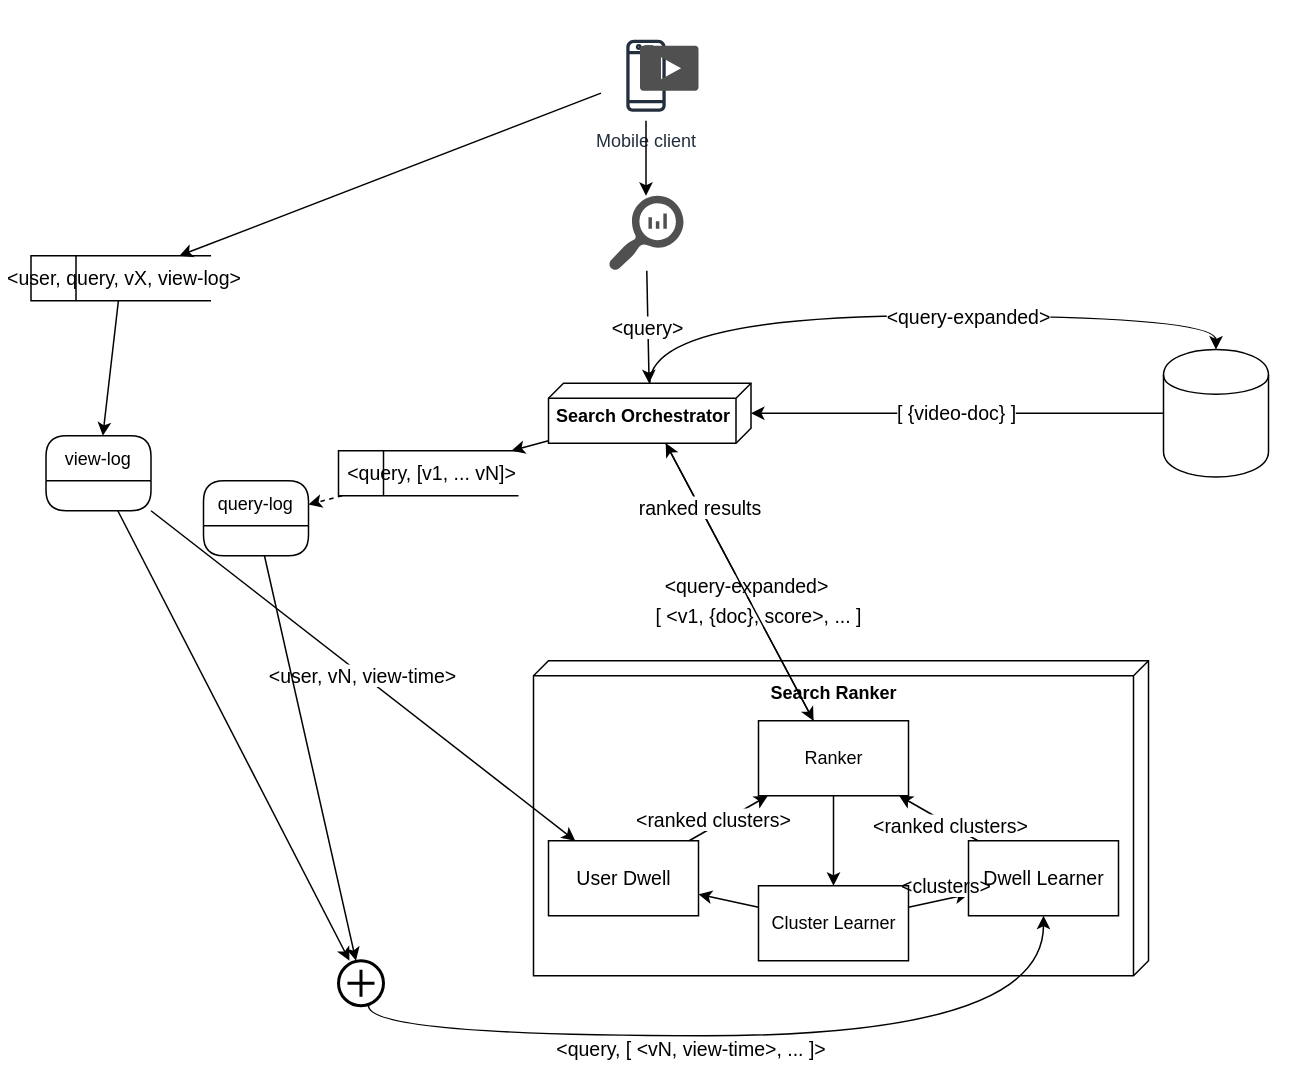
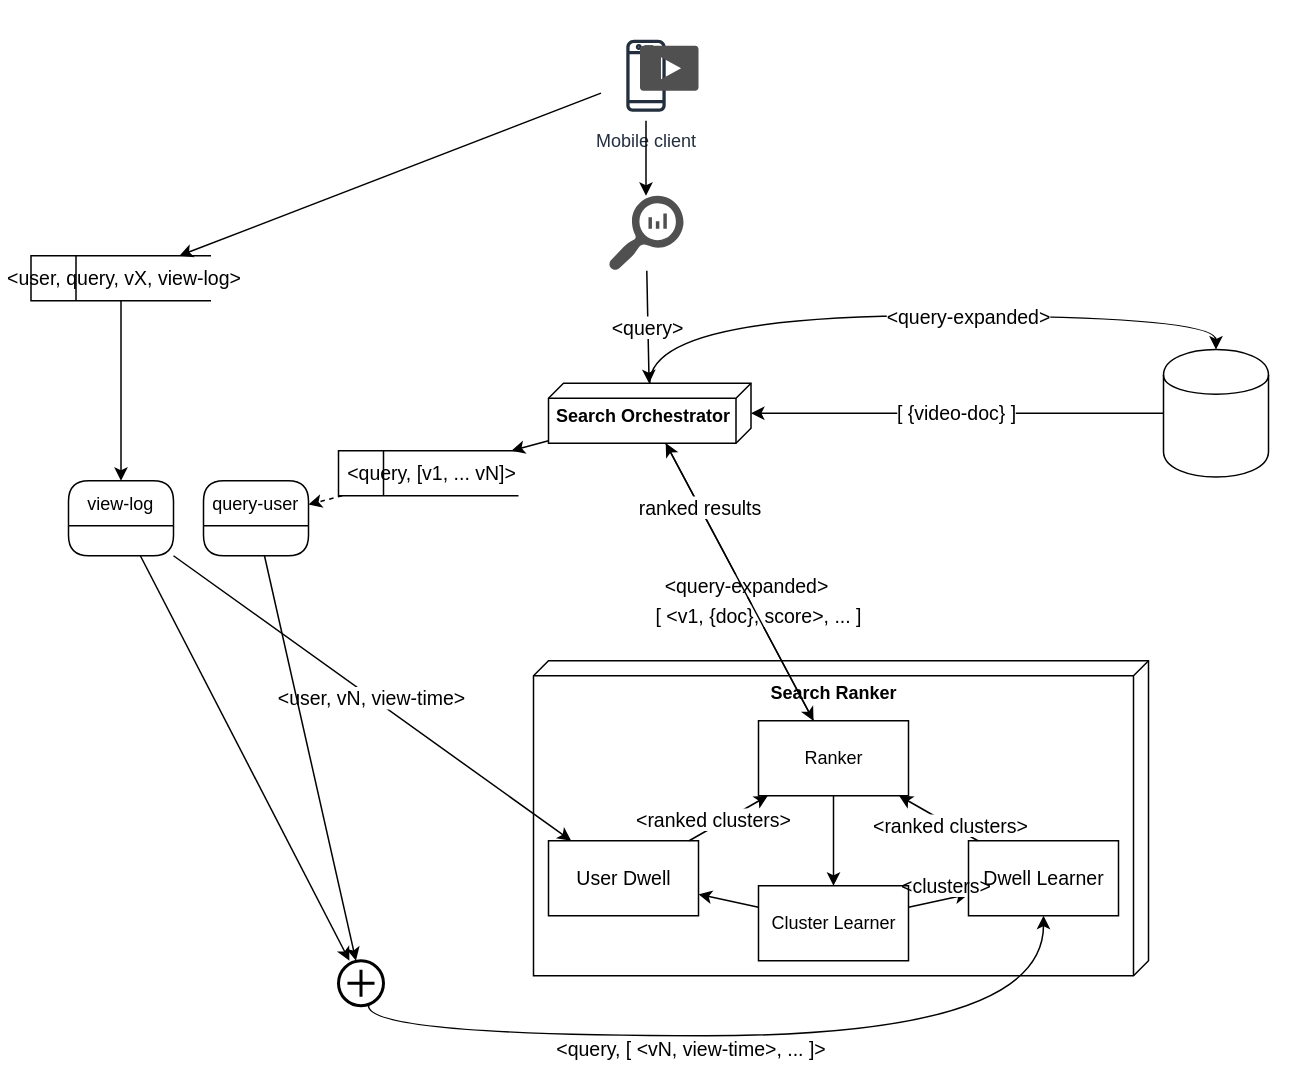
  <mxCell id="0" />
  <mxCell id="1" parent="0" />
  <mxCell id="2" value="Search Ranker" style="verticalAlign=top;align=center;spacingTop=8;spacingLeft=2;spacingRight=12;shape=cube;size=10;direction=south;fontStyle=1;html=1;" parent="1" vertex="1"><mxGeometry x="355" y="440" width="410" height="210" as="geometry" /></mxCell>
  <mxCell id="3" style="edgeStyle=none;rounded=0;orthogonalLoop=1;jettySize=auto;html=1;fontSize=12;" parent="1" source="9" target="36" edge="1"><mxGeometry relative="1" as="geometry"><mxPoint x="355" y="340" as="targetPoint" /></mxGeometry></mxCell>
  <mxCell id="4" style="edgeStyle=orthogonalEdgeStyle;rounded=0;orthogonalLoop=1;jettySize=auto;html=1;fontSize=12;curved=1;" parent="1" source="9" target="41" edge="1"><mxGeometry relative="1" as="geometry"><mxPoint x="391.167" y="370" as="sourcePoint" /><mxPoint x="665" y="275" as="targetPoint" /><Array as="points"><mxPoint x="433" y="210" /><mxPoint x="810" y="210" /></Array></mxGeometry></mxCell>
  <mxCell id="5" value="&amp;lt;query-expanded&amp;gt;" style="edgeLabel;html=1;align=center;verticalAlign=middle;resizable=0;points=[];fontSize=13;" parent="4" vertex="1" connectable="0"><mxGeometry x="-0.34" y="3" relative="1" as="geometry"><mxPoint x="110" y="3" as="offset" /></mxGeometry></mxCell>
  <mxCell id="6" value="" style="rounded=0;orthogonalLoop=1;jettySize=auto;html=1;fontSize=12;" parent="1" source="9" target="31" edge="1"><mxGeometry relative="1" as="geometry" /></mxCell>
  <mxCell id="7" value="[ &amp;lt;v1, {doc}, score&amp;gt;, ... ]" style="edgeLabel;html=1;align=center;verticalAlign=middle;resizable=0;points=[];fontSize=13;" parent="6" vertex="1" connectable="0"><mxGeometry x="0.263" y="4" relative="1" as="geometry"><mxPoint x="-4" as="offset" /></mxGeometry></mxCell>
  <mxCell id="8" value="&amp;lt;query-expanded&amp;gt;" style="edgeLabel;html=1;align=center;verticalAlign=middle;resizable=0;points=[];fontSize=13;" parent="6" vertex="1" connectable="0"><mxGeometry x="-0.441" y="1" relative="1" as="geometry"><mxPoint x="25" y="43" as="offset" /></mxGeometry></mxCell>
  <mxCell id="9" value="Search Orchestrator" style="verticalAlign=top;align=center;spacingTop=8;spacingLeft=2;spacingRight=12;shape=cube;size=10;direction=south;fontStyle=1;html=1;" parent="1" vertex="1"><mxGeometry x="365" y="255" width="135" height="40" as="geometry" /></mxCell>
  <mxCell id="10" value="" style="group" parent="1" vertex="1" connectable="0"><mxGeometry x="400" y="20" width="65" height="60" as="geometry" /></mxCell>
  <mxCell id="11" value="Mobile client" style="outlineConnect=0;fontColor=#232F3E;gradientColor=none;strokeColor=#232F3E;fillColor=#ffffff;dashed=0;verticalLabelPosition=bottom;verticalAlign=top;align=center;html=1;fontSize=12;fontStyle=0;aspect=fixed;shape=mxgraph.aws4.resourceIcon;resIcon=mxgraph.aws4.mobile_client;" parent="10" vertex="1"><mxGeometry width="60" height="60" as="geometry" /></mxCell>
  <mxCell id="12" value="" style="pointerEvents=1;shadow=0;dashed=0;html=1;strokeColor=none;fillColor=#505050;labelPosition=center;verticalLabelPosition=bottom;verticalAlign=top;outlineConnect=0;align=center;shape=mxgraph.office.concepts.video_play;" parent="10" vertex="1"><mxGeometry x="26" y="10" width="39" height="30" as="geometry" /></mxCell>
  <mxCell id="13" value="" style="rounded=0;orthogonalLoop=1;jettySize=auto;html=1;" parent="1" source="14" target="18" edge="1"><mxGeometry relative="1" as="geometry"><mxPoint x="355" y="225" as="targetPoint" /></mxGeometry></mxCell>
  <mxCell id="14" value="&amp;lt;user, query, vX, view-log&amp;gt;" style="html=1;dashed=0;whitespace=wrap;shape=mxgraph.dfd.dataStoreID;align=center;spacingLeft=3;points=[[0,0],[0.5,0],[1,0],[0,0.5],[1,0.5],[0,1],[0.5,1],[1,1]];strokeColor=#000000;strokeWidth=1;fillColor=none;verticalAlign=middle;labelPosition=center;verticalLabelPosition=middle;fontSize=13;" parent="1" vertex="1"><mxGeometry x="20" y="170" width="120" height="30" as="geometry" /></mxCell>
  <mxCell id="15" value="" style="endArrow=classic;html=1;" parent="1" source="11" target="14" edge="1"><mxGeometry width="50" height="50" relative="1" as="geometry"><mxPoint x="175" y="520" as="sourcePoint" /><mxPoint x="605" y="430" as="targetPoint" /></mxGeometry></mxCell>
  <mxCell id="16" style="edgeStyle=none;rounded=0;orthogonalLoop=1;jettySize=auto;html=1;fontSize=12;" parent="1" source="18" target="34" edge="1"><mxGeometry relative="1" as="geometry" /></mxCell>
  <mxCell id="17" value="&amp;lt;user, vN, view-time&amp;gt;" style="rounded=0;orthogonalLoop=1;jettySize=auto;html=1;exitX=1;exitY=1;exitDx=0;exitDy=0;fontSize=13;" parent="1" source="18" target="44" edge="1"><mxGeometry relative="1" as="geometry"><mxPoint x="285" y="560" as="targetPoint" /></mxGeometry></mxCell>
- <mxCell id="18" value="view-log" style="swimlane;childLayout=stackLayout;horizontal=1;startSize=30;horizontalStack=0;rounded=1;fontSize=12;fontStyle=0;strokeWidth=1;resizeParent=0;resizeLast=1;shadow=0;dashed=0;align=center;fillColor=none;" parent="1" vertex="1"><mxGeometry x="30" y="290" width="70" height="50" as="geometry" /></mxCell>
+ <mxCell id="18" value="view-log" style="swimlane;childLayout=stackLayout;horizontal=1;startSize=30;horizontalStack=0;rounded=1;fontSize=12;fontStyle=0;strokeWidth=1;resizeParent=0;resizeLast=1;shadow=0;dashed=0;align=center;fillColor=none;" parent="1" vertex="1"><mxGeometry x="45" y="320" width="70" height="50" as="geometry" /></mxCell>
  <mxCell id="19" style="edgeStyle=none;rounded=0;orthogonalLoop=1;jettySize=auto;html=1;fontSize=12;" parent="1" source="20" target="34" edge="1"><mxGeometry relative="1" as="geometry" /></mxCell>
- <mxCell id="20" value="query-log" style="swimlane;childLayout=stackLayout;horizontal=1;startSize=30;horizontalStack=0;rounded=1;fontSize=12;fontStyle=0;strokeWidth=1;resizeParent=0;resizeLast=1;shadow=0;dashed=0;align=center;fillColor=none;" parent="1" vertex="1"><mxGeometry x="135" y="320" width="70" height="50" as="geometry" /></mxCell>
+ <mxCell id="20" value="query-user" style="swimlane;childLayout=stackLayout;horizontal=1;startSize=30;horizontalStack=0;rounded=1;fontSize=12;fontStyle=0;strokeWidth=1;resizeParent=0;resizeLast=1;shadow=0;dashed=0;align=center;fillColor=none;" parent="1" vertex="1"><mxGeometry x="135" y="320" width="70" height="50" as="geometry" /></mxCell>
  <mxCell id="21" value="&amp;lt;query&amp;gt;" style="edgeStyle=none;rounded=0;orthogonalLoop=1;jettySize=auto;html=1;fontSize=13;" parent="1" source="22" target="9" edge="1"><mxGeometry relative="1" as="geometry" /></mxCell>
  <mxCell id="22" value="" style="pointerEvents=1;shadow=0;dashed=0;html=1;strokeColor=none;labelPosition=center;verticalLabelPosition=bottom;verticalAlign=top;align=center;fillColor=#505050;shape=mxgraph.mscae.oms.log_search;fontSize=12;" parent="1" vertex="1"><mxGeometry x="405" y="130" width="50" height="50" as="geometry" /></mxCell>
  <mxCell id="23" style="edgeStyle=none;rounded=0;orthogonalLoop=1;jettySize=auto;html=1;fontSize=12;" parent="1" source="11" target="22" edge="1"><mxGeometry relative="1" as="geometry"><mxPoint x="495" y="120" as="targetPoint" /></mxGeometry></mxCell>
  <mxCell id="24" value="" style="edgeStyle=none;rounded=0;orthogonalLoop=1;jettySize=auto;html=1;fontSize=12;" parent="1" source="27" target="39" edge="1"><mxGeometry relative="1" as="geometry" /></mxCell>
  <mxCell id="25" value="&amp;lt;clusters&amp;gt;" style="edgeLabel;html=1;align=center;verticalAlign=middle;resizable=0;points=[];fontSize=13;" parent="24" vertex="1" connectable="0"><mxGeometry x="0.1" y="2" relative="1" as="geometry"><mxPoint x="3" y="-8" as="offset" /></mxGeometry></mxCell>
  <mxCell id="26" style="edgeStyle=none;rounded=0;orthogonalLoop=1;jettySize=auto;html=1;fontSize=13;" parent="1" source="27" target="44" edge="1"><mxGeometry relative="1" as="geometry" /></mxCell>
  <mxCell id="27" value="Cluster Learner" style="html=1;dashed=0;whitespace=wrap;fontSize=12;strokeColor=#000000;strokeWidth=1;fillColor=none;align=center;" parent="1" vertex="1"><mxGeometry x="505" y="590" width="100" height="50" as="geometry" /></mxCell>
  <mxCell id="28" style="edgeStyle=none;rounded=0;orthogonalLoop=1;jettySize=auto;html=1;fontSize=13;" parent="1" source="31" target="9" edge="1"><mxGeometry relative="1" as="geometry" /></mxCell>
  <mxCell id="29" value="ranked results" style="edgeLabel;html=1;align=center;verticalAlign=middle;resizable=0;points=[];fontSize=13;" parent="28" vertex="1" connectable="0"><mxGeometry x="0.549" relative="1" as="geometry"><mxPoint as="offset" /></mxGeometry></mxCell>
  <mxCell id="30" style="edgeStyle=none;rounded=0;orthogonalLoop=1;jettySize=auto;html=1;fontSize=13;" parent="1" source="31" target="27" edge="1"><mxGeometry relative="1" as="geometry" /></mxCell>
  <mxCell id="31" value="Ranker" style="html=1;dashed=0;whitespace=wrap;fontSize=12;strokeColor=#000000;strokeWidth=1;fillColor=none;align=center;" parent="1" vertex="1"><mxGeometry x="505" y="480" width="100" height="50" as="geometry" /></mxCell>
  <mxCell id="32" style="edgeStyle=orthogonalEdgeStyle;rounded=0;orthogonalLoop=1;jettySize=auto;html=1;fontSize=12;curved=1;" parent="1" source="34" target="39" edge="1"><mxGeometry relative="1" as="geometry"><mxPoint x="265" y="610" as="targetPoint" /><Array as="points"><mxPoint x="245" y="690" /><mxPoint x="695" y="690" /></Array></mxGeometry></mxCell>
  <mxCell id="33" value="&amp;lt;query, [ &amp;lt;vN, view-time&amp;gt;, ... ]&amp;gt;" style="edgeLabel;html=1;align=center;verticalAlign=middle;resizable=0;points=[];fontSize=13;" parent="32" vertex="1" connectable="0"><mxGeometry x="-0.249" y="1" relative="1" as="geometry"><mxPoint x="27" y="9" as="offset" /></mxGeometry></mxCell>
  <mxCell id="34" value="" style="html=1;verticalLabelPosition=bottom;align=center;labelBackgroundColor=#ffffff;verticalAlign=top;strokeWidth=2;shadow=0;dashed=0;shape=mxgraph.ios7.icons.add;fontSize=12;fillColor=none;" parent="1" vertex="1"><mxGeometry x="225" y="640" width="30" height="30" as="geometry" /></mxCell>
  <mxCell id="35" style="edgeStyle=none;rounded=0;orthogonalLoop=1;jettySize=auto;html=1;fontSize=12;dashed=1;" parent="1" source="36" target="20" edge="1"><mxGeometry relative="1" as="geometry" /></mxCell>
  <mxCell id="36" value="&amp;lt;query, [v1, ... vN]&amp;gt;" style="html=1;dashed=0;whitespace=wrap;shape=mxgraph.dfd.dataStoreID;align=center;spacingLeft=3;points=[[0,0],[0.5,0],[1,0],[0,0.5],[1,0.5],[0,1],[0.5,1],[1,1]];strokeColor=#000000;strokeWidth=1;fillColor=none;verticalAlign=middle;labelPosition=center;verticalLabelPosition=middle;fontSize=13;" parent="1" vertex="1"><mxGeometry x="225" y="300" width="120" height="30" as="geometry" /></mxCell>
  <mxCell id="37" style="edgeStyle=none;rounded=0;orthogonalLoop=1;jettySize=auto;html=1;fontSize=13;" parent="1" source="39" target="31" edge="1"><mxGeometry relative="1" as="geometry" /></mxCell>
  <mxCell id="38" value="&amp;lt;ranked clusters&amp;gt;" style="edgeLabel;html=1;align=center;verticalAlign=middle;resizable=0;points=[];fontSize=13;" parent="37" vertex="1" connectable="0"><mxGeometry x="-0.267" y="1" relative="1" as="geometry"><mxPoint x="1" as="offset" /></mxGeometry></mxCell>
  <mxCell id="39" value="Dwell Learner" style="html=1;dashed=0;whitespace=wrap;fontSize=13;strokeColor=#000000;strokeWidth=1;fillColor=none;align=center;" parent="1" vertex="1"><mxGeometry x="645" y="560" width="100" height="50" as="geometry" /></mxCell>
  <mxCell id="40" value="[ {video-doc} ]" style="edgeStyle=none;rounded=0;orthogonalLoop=1;jettySize=auto;html=1;fontSize=13;" parent="1" source="41" target="9" edge="1"><mxGeometry relative="1" as="geometry"><mxPoint x="703" y="307.019" as="targetPoint" /></mxGeometry></mxCell>
  <mxCell id="41" value="" style="shape=cylinder;whiteSpace=wrap;html=1;boundedLbl=1;backgroundOutline=1;fontSize=13;strokeColor=#000000;strokeWidth=1;fillColor=none;align=center;" parent="1" vertex="1"><mxGeometry x="775" y="232.5" width="70" height="85" as="geometry" /></mxCell>
  <mxCell id="42" style="edgeStyle=none;rounded=0;orthogonalLoop=1;jettySize=auto;html=1;fontSize=13;" parent="1" source="44" target="31" edge="1"><mxGeometry relative="1" as="geometry" /></mxCell>
  <mxCell id="43" value="&amp;lt;ranked clusters&amp;gt;" style="edgeLabel;html=1;align=center;verticalAlign=middle;resizable=0;points=[];fontSize=13;" parent="42" vertex="1" connectable="0"><mxGeometry x="-0.133" y="1" relative="1" as="geometry"><mxPoint x="-6" y="-1" as="offset" /></mxGeometry></mxCell>
  <mxCell id="44" value="User Dwell" style="html=1;dashed=0;whitespace=wrap;fontSize=13;strokeWidth=1;align=center;fillColor=none;" parent="1" vertex="1"><mxGeometry x="365" y="560" width="100" height="50" as="geometry" /></mxCell>
